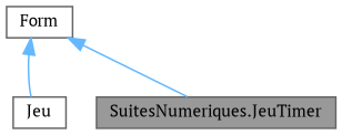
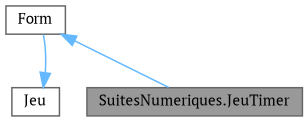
  digraph {
    fontname="PT Serif"
    node [color=gray40 fillcolor=white fontname="PT Serif" fontsize=10 shape=box style=filled]
    edge [color=steelblue1 dir=back fontname="PT Serif" fontsize=10 labelfontname=Helvetica labelfontsize=10 style=solid]
    n1 [fillcolor=grey60 fontcolor=black height=0.2 label="SuitesNumeriques.JeuTimer" width=0.4]
    n2 [height=0.2 label=Jeu width=0.4]
    n3 [height=0.2 label=Form width=0.4]
    n3 -> n1
-   n3 -> n2
+   n2 -> n3
  }
